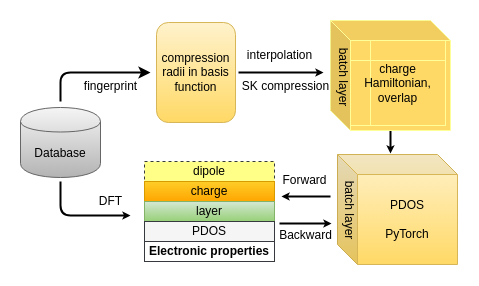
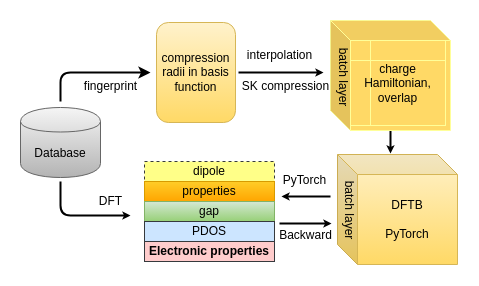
  <mxCell id="0" />
  <mxCell id="1" parent="0" />
  <mxCell id="2" value="Database" style="shape=cylinder;whiteSpace=wrap;html=1;boundedLbl=1;backgroundOutline=1;gradientColor=#b3b3b3;fillColor=#f5f5f5;strokeColor=#666666;" vertex="1" parent="1"><mxGeometry x="20" y="107" width="80" height="70" as="geometry" /></mxCell>
  <mxCell id="3" value="DFT" style="text;html=1;align=center;verticalAlign=middle;resizable=0;points=[];autosize=1;" vertex="1" parent="1"><mxGeometry x="90" y="191" width="40" height="20" as="geometry" /></mxCell>
  <mxCell id="4" value="dipole" style="rounded=0;whiteSpace=wrap;html=1;fillColor=#ffff88;strokeColor=#36393d;dashed=1;" vertex="1" parent="1"><mxGeometry x="144" y="161" width="130" height="20" as="geometry" /></mxCell>
- <mxCell id="5" value="charge" style="rounded=0;whiteSpace=wrap;html=1;fillColor=#ffcd28;strokeColor=#d79b00;gradientColor=#ffa500;" vertex="1" parent="1"><mxGeometry x="144" y="181" width="130" height="20" as="geometry" /></mxCell>
- <mxCell id="6" value="layer" style="rounded=0;whiteSpace=wrap;html=1;fillColor=#d5e8d4;strokeColor=#82b366;gradientColor=#97d077;" vertex="1" parent="1"><mxGeometry x="144" y="201" width="130" height="20" as="geometry" /></mxCell>
- <mxCell id="7" value="PDOS" style="rounded=0;whiteSpace=wrap;html=1;fillColor=#f5f5f5;strokeColor=#36393d;" vertex="1" parent="1"><mxGeometry x="144" y="221" width="130" height="20" as="geometry" /></mxCell>
- <mxCell id="8" value="&lt;b&gt;Electronic properties&lt;/b&gt;" style="rounded=0;whiteSpace=wrap;html=1;fillColor=#ffffff;strokeColor=#36393d;" vertex="1" parent="1"><mxGeometry x="144" y="241" width="130" height="20" as="geometry" /></mxCell>
- <mxCell id="9" value="PDOS&lt;br&gt;&lt;br&gt;PyTorch" style="shape=cube;whiteSpace=wrap;html=1;boundedLbl=1;backgroundOutline=1;darkOpacity=0.05;darkOpacity2=0.1;gradientColor=#ffd966;fillColor=#fff2cc;strokeColor=#d6b656;" vertex="1" parent="1"><mxGeometry x="337" y="154" width="120" height="110" as="geometry" /></mxCell>
+ <mxCell id="5" value="properties" style="rounded=0;whiteSpace=wrap;html=1;fillColor=#ffcd28;strokeColor=#d79b00;gradientColor=#ffa500;" vertex="1" parent="1"><mxGeometry x="144" y="181" width="130" height="20" as="geometry" /></mxCell>
+ <mxCell id="6" value="gap" style="rounded=0;whiteSpace=wrap;html=1;fillColor=#d5e8d4;strokeColor=#82b366;gradientColor=#97d077;" vertex="1" parent="1"><mxGeometry x="144" y="201" width="130" height="20" as="geometry" /></mxCell>
+ <mxCell id="7" value="PDOS" style="rounded=0;whiteSpace=wrap;html=1;fillColor=#cce5ff;strokeColor=#36393d;" vertex="1" parent="1"><mxGeometry x="144" y="221" width="130" height="20" as="geometry" /></mxCell>
+ <mxCell id="8" value="&lt;b&gt;Electronic properties&lt;/b&gt;" style="rounded=0;whiteSpace=wrap;html=1;fillColor=#ffcccc;strokeColor=#36393d;" vertex="1" parent="1"><mxGeometry x="144" y="241" width="130" height="20" as="geometry" /></mxCell>
+ <mxCell id="9" value="DFTB&lt;br&gt;&lt;br&gt;PyTorch" style="shape=cube;whiteSpace=wrap;html=1;boundedLbl=1;backgroundOutline=1;darkOpacity=0.05;darkOpacity2=0.1;gradientColor=#ffd966;fillColor=#fff2cc;strokeColor=#d6b656;" vertex="1" parent="1"><mxGeometry x="337" y="154" width="120" height="110" as="geometry" /></mxCell>
  <mxCell id="10" value="batch layer" style="text;html=1;strokeColor=none;fillColor=none;align=center;verticalAlign=middle;whiteSpace=wrap;rounded=0;rotation=90;" vertex="1" parent="1"><mxGeometry x="314" y="200" width="70" height="20" as="geometry" /></mxCell>
  <mxCell id="11" value="compression radii in basis function" style="rounded=1;whiteSpace=wrap;html=1;gradientColor=#ffd966;fillColor=#fff2cc;strokeColor=#d6b656;" vertex="1" parent="1"><mxGeometry x="156" y="22" width="79" height="100" as="geometry" /></mxCell>
  <mxCell id="12" value="" style="endArrow=classic;html=1;strokeWidth=2;jumpSize=13;endSize=2;" edge="1" parent="1"><mxGeometry width="50" height="50" relative="1" as="geometry"><mxPoint x="390" y="120" as="sourcePoint" /><mxPoint x="390" y="153" as="targetPoint" /></mxGeometry></mxCell>
  <mxCell id="13" value="" style="shape=cube;whiteSpace=wrap;html=1;boundedLbl=1;backgroundOutline=1;darkOpacity=0.05;darkOpacity2=0.1;strokeColor=#FFFF99;fillColor=#FFD966;" vertex="1" parent="1"><mxGeometry x="330" y="20" width="120" height="110" as="geometry" /></mxCell>
  <mxCell id="14" value="charge&lt;br&gt;Hamiltonian,&lt;br&gt;overlap" style="shape=internalStorage;whiteSpace=wrap;html=1;backgroundOutline=1;strokeColor=#FFFF99;fillColor=#FFD966;" vertex="1" parent="1"><mxGeometry x="350" y="40" width="95" height="85" as="geometry" /></mxCell>
  <mxCell id="15" value="" style="endArrow=classic;html=1;strokeWidth=2;jumpSize=20;endSize=2;" edge="1" parent="1"><mxGeometry width="50" height="50" relative="1" as="geometry"><mxPoint x="330" y="196" as="sourcePoint" /><mxPoint x="281" y="196" as="targetPoint" /></mxGeometry></mxCell>
  <mxCell id="16" value="" style="endArrow=classic;html=1;strokeWidth=2;endSize=2;jumpSize=20;" edge="1" parent="1"><mxGeometry width="50" height="50" relative="1" as="geometry"><mxPoint x="279" y="223" as="sourcePoint" /><mxPoint x="331" y="223" as="targetPoint" /></mxGeometry></mxCell>
  <mxCell id="17" value="Backward" style="text;html=1;align=center;verticalAlign=middle;resizable=0;points=[];autosize=1;" vertex="1" parent="1"><mxGeometry x="270" y="225" width="70" height="20" as="geometry" /></mxCell>
- <mxCell id="18" value="Forward" style="text;html=1;align=center;verticalAlign=middle;resizable=0;points=[];autosize=1;" vertex="1" parent="1"><mxGeometry x="274" y="170" width="60" height="20" as="geometry" /></mxCell>
+ <mxCell id="18" value="PyTorch" style="text;html=1;align=center;verticalAlign=middle;resizable=0;points=[];autosize=1;" vertex="1" parent="1"><mxGeometry x="274" y="170" width="60" height="20" as="geometry" /></mxCell>
  <mxCell id="19" value="batch layer" style="text;html=1;strokeColor=none;fillColor=none;align=center;verticalAlign=middle;whiteSpace=wrap;rounded=0;rotation=90;" vertex="1" parent="1"><mxGeometry x="308" y="67" width="70" height="20" as="geometry" /></mxCell>
  <mxCell id="20" value="" style="endArrow=classic;html=1;strokeWidth=2;endSize=2;jumpSize=20;" edge="1" parent="1"><mxGeometry width="50" height="50" relative="1" as="geometry"><mxPoint x="60" y="181" as="sourcePoint" /><mxPoint x="130" y="215" as="targetPoint" /><Array as="points"><mxPoint x="60" y="215" /></Array></mxGeometry></mxCell>
  <mxCell id="21" value="" style="endArrow=classic;html=1;strokeWidth=2;" edge="1" parent="1"><mxGeometry width="50" height="50" relative="1" as="geometry"><mxPoint x="60" y="101" as="sourcePoint" /><mxPoint x="150" y="72" as="targetPoint" /><Array as="points"><mxPoint x="60" y="72" /></Array></mxGeometry></mxCell>
  <mxCell id="22" value="fingerprint" style="text;html=1;align=center;verticalAlign=middle;resizable=0;points=[];autosize=1;" vertex="1" parent="1"><mxGeometry x="75" y="76" width="70" height="20" as="geometry" /></mxCell>
  <mxCell id="23" value="" style="endArrow=classic;html=1;strokeWidth=2;endSize=2;jumpSize=20;" edge="1" parent="1"><mxGeometry width="50" height="50" relative="1" as="geometry"><mxPoint x="238" y="72" as="sourcePoint" /><mxPoint x="323" y="72" as="targetPoint" /></mxGeometry></mxCell>
  <mxCell id="24" value="interpolation" style="text;html=1;align=center;verticalAlign=middle;resizable=0;points=[];autosize=1;" vertex="1" parent="1"><mxGeometry x="239" y="45" width="80" height="20" as="geometry" /></mxCell>
  <mxCell id="25" value="SK compression" style="text;html=1;align=center;verticalAlign=middle;resizable=0;points=[];autosize=1;" vertex="1" parent="1"><mxGeometry x="230" y="76" width="110" height="20" as="geometry" /></mxCell>
